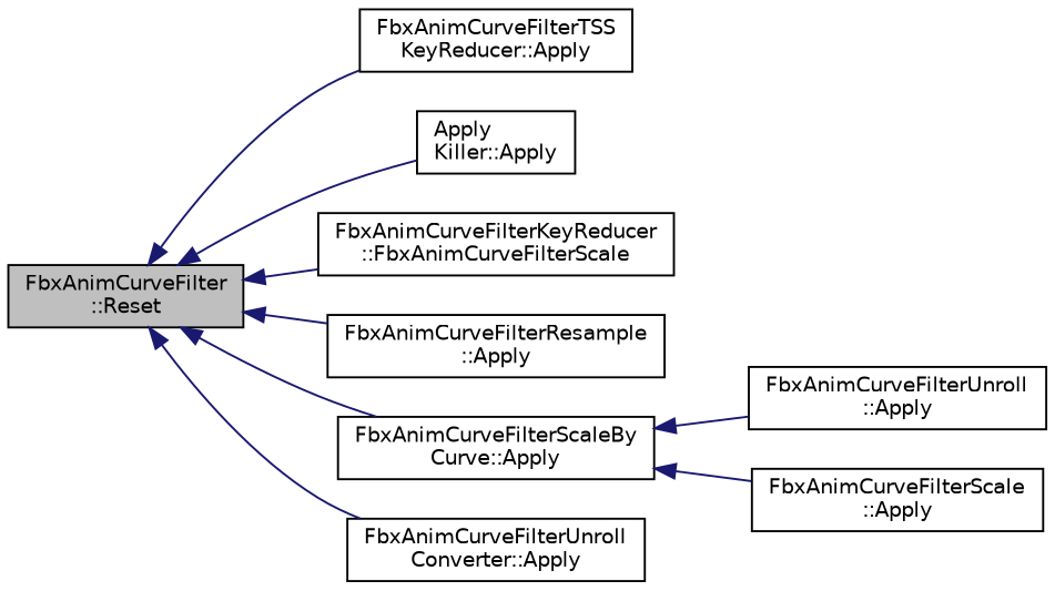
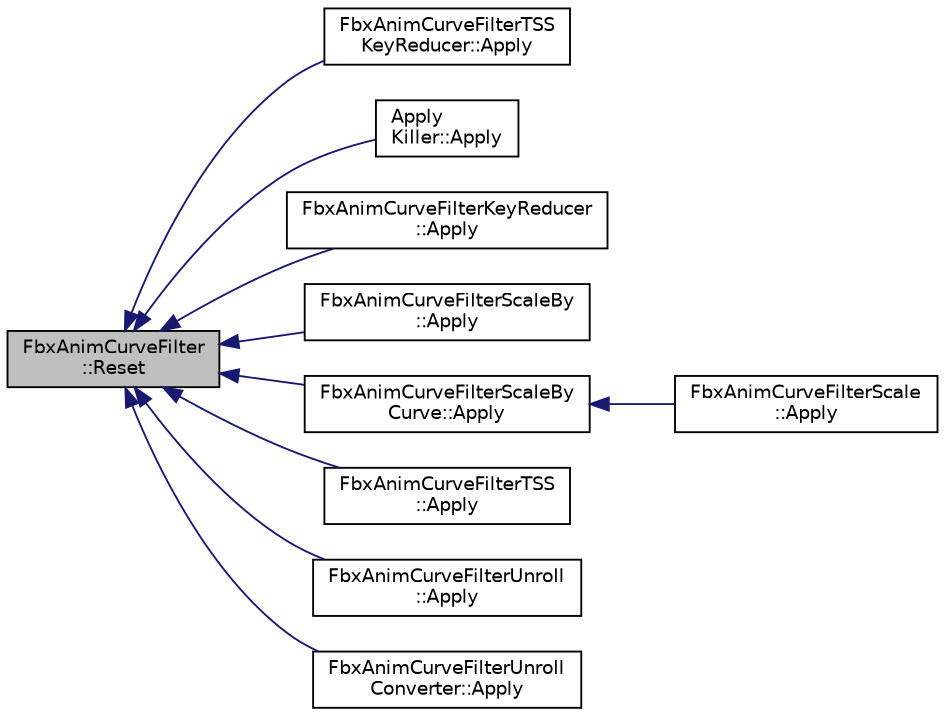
  digraph {
    rankdir=LR
    node [color=black fillcolor=white fontname=Helvetica fontsize=10 shape=record style=filled]
    edge [color=midnightblue dir=back fontname=Helvetica fontsize=10 labelfontname=Helvetica labelfontsize=10 style=solid]
    n1 [fillcolor=grey75 fontcolor=black height=0.2 label="FbxAnimCurveFilter\l::Reset" width=0.4]
    n2 [height=0.2 label="FbxAnimCurveFilterTSS\lKeyReducer::Apply" width=0.4]
    n3 [height=0.2 label="Apply\lKiller::Apply" width=0.4]
-   n4 [height=0.2 label="FbxAnimCurveFilterKeyReducer\l::FbxAnimCurveFilterScale" width=0.4]
-   n5 [height=0.2 label="FbxAnimCurveFilterResample\l::Apply" width=0.4]
+   n4 [height=0.2 label="FbxAnimCurveFilterKeyReducer\l::Apply" width=0.4]
+   n5 [height=0.2 label="FbxAnimCurveFilterScaleBy\l::Apply" width=0.4]
    n6 [height=0.2 label="FbxAnimCurveFilterScaleBy\lCurve::Apply" width=0.4]
+   n7 [height=0.2 label="FbxAnimCurveFilterTSS\l::Apply" width=0.4]
    n8 [height=0.2 label="FbxAnimCurveFilterUnroll\l::Apply" width=0.4]
    n9 [height=0.2 label="FbxAnimCurveFilterUnroll\lConverter::Apply" width=0.4]
    n10 [height=0.2 label="FbxAnimCurveFilterScale\l::Apply" width=0.4]
    n1 -> n2
    n1 -> n3
    n1 -> n4
    n1 -> n5
    n1 -> n6
-   n6 -> n8
+   n1 -> n7
+   n1 -> n8
    n1 -> n9
    n6 -> n10
  }
